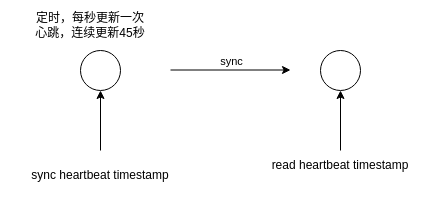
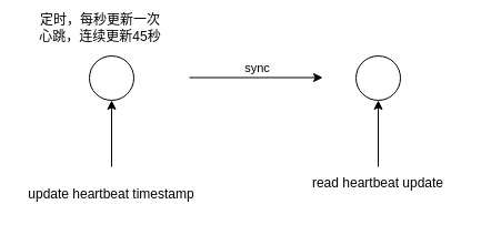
  <mxCell id="0" />
  <mxCell id="1" parent="0" />
  <mxCell id="2" value="" style="ellipse;whiteSpace=wrap;html=1;" vertex="1" parent="1"><mxGeometry x="80" y="50" width="40" height="40" as="geometry" /></mxCell>
  <mxCell id="3" value="" style="ellipse;whiteSpace=wrap;html=1;" vertex="1" parent="1"><mxGeometry x="320" y="50" width="40" height="40" as="geometry" /></mxCell>
  <mxCell id="4" value="" style="endArrow=classic;html=1;rounded=0;entryX=0.5;entryY=1;entryDx=0;entryDy=0;" edge="1" parent="1" target="2"><mxGeometry width="50" height="50" relative="1" as="geometry"><mxPoint x="100" y="150" as="sourcePoint" /><mxPoint x="320" y="140" as="targetPoint" /></mxGeometry></mxCell>
  <mxCell id="5" value="" style="endArrow=classic;html=1;rounded=0;entryX=0.5;entryY=1;entryDx=0;entryDy=0;" edge="1" parent="1" target="3"><mxGeometry width="50" height="50" relative="1" as="geometry"><mxPoint x="340" y="150" as="sourcePoint" /><mxPoint x="110" y="100" as="targetPoint" /></mxGeometry></mxCell>
- <mxCell id="6" value="sync heartbeat timestamp" style="text;html=1;align=center;verticalAlign=middle;whiteSpace=wrap;rounded=0;" vertex="1" parent="1"><mxGeometry x="20" y="160" width="160" height="30" as="geometry" /></mxCell>
- <mxCell id="7" value="read heartbeat timestamp" style="text;html=1;align=center;verticalAlign=middle;whiteSpace=wrap;rounded=0;" vertex="1" parent="1"><mxGeometry x="260" y="150" width="160" height="30" as="geometry" /></mxCell>
+ <mxCell id="6" value="update heartbeat timestamp" style="text;html=1;align=center;verticalAlign=middle;whiteSpace=wrap;rounded=0;" vertex="1" parent="1"><mxGeometry x="20" y="160" width="160" height="30" as="geometry" /></mxCell>
+ <mxCell id="7" value="read heartbeat update" style="text;html=1;align=center;verticalAlign=middle;whiteSpace=wrap;rounded=0;" vertex="1" parent="1"><mxGeometry x="260" y="150" width="160" height="30" as="geometry" /></mxCell>
  <mxCell id="8" value="" style="endArrow=classic;html=1;rounded=0;" edge="1" parent="1"><mxGeometry width="50" height="50" relative="1" as="geometry"><mxPoint x="170" y="69.5" as="sourcePoint" /><mxPoint x="290" y="69.5" as="targetPoint" /></mxGeometry></mxCell>
  <mxCell id="9" value="sync" style="edgeLabel;html=1;align=center;verticalAlign=middle;resizable=0;points=[];" vertex="1" connectable="0" parent="8"><mxGeometry y="-1" relative="1" as="geometry"><mxPoint y="-10" as="offset" /></mxGeometry></mxCell>
  <mxCell id="10" value="定时，每秒更新一次心跳，连续更新45秒" style="text;html=1;align=center;verticalAlign=middle;whiteSpace=wrap;rounded=0;" vertex="1" parent="1"><mxGeometry x="30" y="20" width="120" height="10" as="geometry" /></mxCell>
